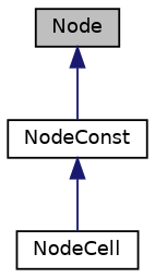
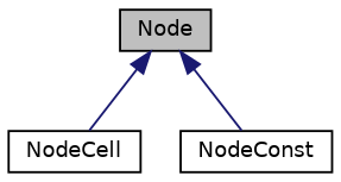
  digraph {
    node [color=black fillcolor=white fontname=Helvetica fontsize=10 shape=record style=filled]
    edge [color=midnightblue dir=back fontname=Helvetica fontsize=10 labelfontname=Helvetica labelfontsize=10 style=solid]
    n1 [fillcolor=grey75 fontcolor=black height=0.2 label="Node" width=0.4]
    n2 [height=0.2 label=NodeCell width=0.4]
    n3 [height=0.2 label=NodeConst width=0.4]
-   n3 -> n2
+   n1 -> n2
    n1 -> n3
  }
